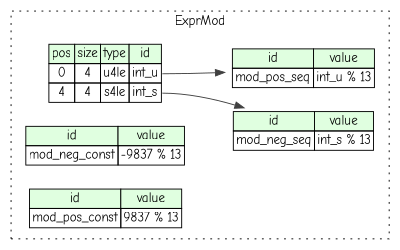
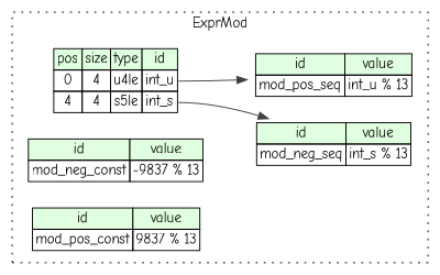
  digraph {
    rankdir=LR
    fontname="Comic Neue"
    node [shape=plaintext fontname="Comic Neue"]
    edge [color="#404040" fontname="Comic Neue"]
-   n1 [label=<<TABLE BORDER="0" CELLBORDER="1" CELLSPACING="0"> 			<TR><TD BGCOLOR="#E0FFE0">pos</TD><TD BGCOLOR="#E0FFE0">size</TD><TD BGCOLOR="#E0FFE0">type</TD><TD BGCOLOR="#E0FFE0">id</TD></TR> 			<TR><TD PORT="int_u_pos">0</TD><TD PORT="int_u_size">4</TD><TD>u4le</TD><TD PORT="int_u_type">int_u</TD></TR> 			<TR><TD PORT="int_s_pos">4</TD><TD PORT="int_s_size">4</TD><TD>s4le</TD><TD PORT="int_s_type">int_s</TD></TR> 		</TABLE>>]
+   n1 [label=<<TABLE BORDER="0" CELLBORDER="1" CELLSPACING="0"> 			<TR><TD BGCOLOR="#E0FFE0">pos</TD><TD BGCOLOR="#E0FFE0">size</TD><TD BGCOLOR="#E0FFE0">type</TD><TD BGCOLOR="#E0FFE0">id</TD></TR> 			<TR><TD PORT="int_u_pos">0</TD><TD PORT="int_u_size">4</TD><TD>u4le</TD><TD PORT="int_u_type">int_u</TD></TR> 			<TR><TD PORT="int_s_pos">4</TD><TD PORT="int_s_size">4</TD><TD>s5le</TD><TD PORT="int_s_type">int_s</TD></TR> 		</TABLE>>]
    n2 [label=<<TABLE BORDER="0" CELLBORDER="1" CELLSPACING="0"> 			<TR><TD BGCOLOR="#E0FFE0">id</TD><TD BGCOLOR="#E0FFE0">value</TD></TR> 			<TR><TD>mod_neg_const</TD><TD>-9837 % 13</TD></TR> 		</TABLE>>]
    n3 [label=<<TABLE BORDER="0" CELLBORDER="1" CELLSPACING="0"> 			<TR><TD BGCOLOR="#E0FFE0">id</TD><TD BGCOLOR="#E0FFE0">value</TD></TR> 			<TR><TD>mod_neg_seq</TD><TD>int_s % 13</TD></TR> 		</TABLE>>]
    n4 [label=<<TABLE BORDER="0" CELLBORDER="1" CELLSPACING="0"> 			<TR><TD BGCOLOR="#E0FFE0">id</TD><TD BGCOLOR="#E0FFE0">value</TD></TR> 			<TR><TD>mod_pos_const</TD><TD>9837 % 13</TD></TR> 		</TABLE>>]
    n5 [label=<<TABLE BORDER="0" CELLBORDER="1" CELLSPACING="0"> 			<TR><TD BGCOLOR="#E0FFE0">id</TD><TD BGCOLOR="#E0FFE0">value</TD></TR> 			<TR><TD>mod_pos_seq</TD><TD>int_u % 13</TD></TR> 		</TABLE>>]
    subgraph cluster_1 {
      label=ExprMod
      style=dotted
      n1
      n2
      n3
      n4
      n5
    }
    n1 -> n3 [tailport=int_s_type]
    n1 -> n5 [tailport=int_u_type]
  }
